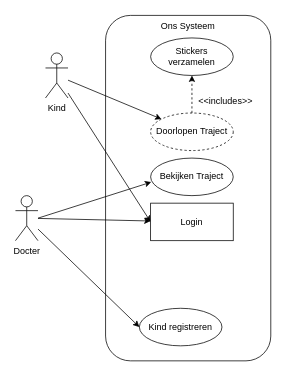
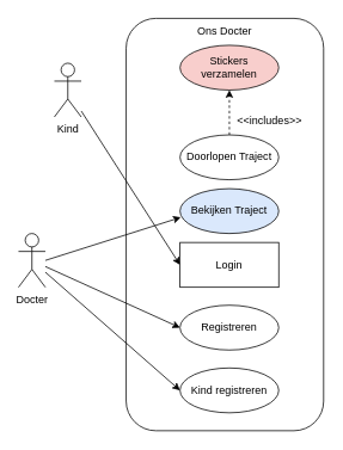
  <mxCell id="0" />
  <mxCell id="1" parent="0" />
  <mxCell id="2" value="" style="rounded=1;whiteSpace=wrap;html=1;" vertex="1" parent="1"><mxGeometry x="140" y="20" width="220" height="460" as="geometry" /></mxCell>
- <mxCell id="3" style="rounded=0;orthogonalLoop=1;jettySize=auto;html=1;" edge="1" parent="1" source="5" target="13"><mxGeometry relative="1" as="geometry" /></mxCell>
  <mxCell id="4" style="rounded=0;orthogonalLoop=1;jettySize=auto;html=1;entryX=0;entryY=0.5;entryDx=0;entryDy=0;" edge="1" parent="1" source="5" target="14"><mxGeometry relative="1" as="geometry" /></mxCell>
  <mxCell id="5" value="Kind" style="shape=umlActor;verticalLabelPosition=bottom;verticalAlign=top;html=1;outlineConnect=0;" vertex="1" parent="1"><mxGeometry x="60" y="70" width="30" height="60" as="geometry" /></mxCell>
- <mxCell id="7" style="rounded=0;orthogonalLoop=1;jettySize=auto;html=1;" edge="1" parent="1" source="9" target="14"><mxGeometry relative="1" as="geometry" /></mxCell>
+ <mxCell id="6" style="rounded=0;orthogonalLoop=1;jettySize=auto;html=1;entryX=0;entryY=0.5;entryDx=0;entryDy=0;" edge="1" parent="1" source="9" target="15"><mxGeometry relative="1" as="geometry" /></mxCell>
  <mxCell id="8" style="rounded=0;orthogonalLoop=1;jettySize=auto;html=1;entryX=0;entryY=0.5;entryDx=0;entryDy=0;" edge="1" parent="1" source="9" target="16"><mxGeometry relative="1" as="geometry" /></mxCell>
  <mxCell id="9" value="Docter" style="shape=umlActor;verticalLabelPosition=bottom;verticalAlign=top;html=1;outlineConnect=0;" vertex="1" parent="1"><mxGeometry x="20" y="260" width="30" height="60" as="geometry" /></mxCell>
- <mxCell id="10" value="Ons Systeem" style="text;html=1;align=center;verticalAlign=middle;whiteSpace=wrap;rounded=0;" vertex="1" parent="1"><mxGeometry x="200" y="20" width="100" height="30" as="geometry" /></mxCell>
- <mxCell id="11" value="Bekijken Traject" style="ellipse;whiteSpace=wrap;html=1;" vertex="1" parent="1"><mxGeometry x="200" y="210" width="110" height="50" as="geometry" /></mxCell>
+ <mxCell id="10" value="Ons Docter" style="text;html=1;align=center;verticalAlign=middle;whiteSpace=wrap;rounded=0;" vertex="1" parent="1"><mxGeometry x="200" y="20" width="100" height="30" as="geometry" /></mxCell>
+ <mxCell id="11" value="Bekijken Traject" style="ellipse;whiteSpace=wrap;html=1;fillColor=#dae8fc;" vertex="1" parent="1"><mxGeometry x="200" y="210" width="110" height="50" as="geometry" /></mxCell>
  <mxCell id="12" style="edgeStyle=orthogonalEdgeStyle;rounded=0;orthogonalLoop=1;jettySize=auto;html=1;dashed=1;" edge="1" parent="1" source="13" target="18"><mxGeometry relative="1" as="geometry" /></mxCell>
- <mxCell id="13" value="Doorlopen Traject" style="ellipse;whiteSpace=wrap;html=1;dashed=1;" vertex="1" parent="1"><mxGeometry x="200" y="150" width="110" height="50" as="geometry" /></mxCell>
+ <mxCell id="13" value="Doorlopen Traject" style="ellipse;whiteSpace=wrap;html=1;" vertex="1" parent="1"><mxGeometry x="200" y="150" width="110" height="50" as="geometry" /></mxCell>
  <mxCell id="14" value="Login" style="whiteSpace=wrap;html=1;rounded=0;" vertex="1" parent="1"><mxGeometry x="200" y="270" width="110" height="50" as="geometry" /></mxCell>
- <mxCell id="16" value="Kind registreren" style="ellipse;whiteSpace=wrap;html=1;" vertex="1" parent="1"><mxGeometry x="185" y="410" width="110" height="50" as="geometry" /></mxCell>
+ <mxCell id="15" value="Registreren" style="ellipse;whiteSpace=wrap;html=1;" vertex="1" parent="1"><mxGeometry x="200" y="340" width="110" height="50" as="geometry" /></mxCell>
+ <mxCell id="16" value="Kind registreren" style="ellipse;whiteSpace=wrap;html=1;" vertex="1" parent="1"><mxGeometry x="200" y="410" width="110" height="50" as="geometry" /></mxCell>
  <mxCell id="17" style="rounded=0;orthogonalLoop=1;jettySize=auto;html=1;entryX=0.008;entryY=0.64;entryDx=0;entryDy=0;entryPerimeter=0;" edge="1" parent="1" target="11"><mxGeometry relative="1" as="geometry"><mxPoint x="50" y="290" as="sourcePoint" /></mxGeometry></mxCell>
- <mxCell id="18" value="Stickers verzamelen" style="ellipse;whiteSpace=wrap;html=1;" vertex="1" parent="1"><mxGeometry x="200" y="50" width="110" height="50" as="geometry" /></mxCell>
+ <mxCell id="18" value="Stickers verzamelen" style="ellipse;whiteSpace=wrap;html=1;fillColor=#f8cecc;" vertex="1" parent="1"><mxGeometry x="200" y="50" width="110" height="50" as="geometry" /></mxCell>
  <mxCell id="19" value="&amp;lt;&amp;lt;includes&amp;gt;&amp;gt;" style="text;html=1;align=center;verticalAlign=middle;whiteSpace=wrap;rounded=0;" vertex="1" parent="1"><mxGeometry x="270" y="120" width="60" height="30" as="geometry" /></mxCell>
